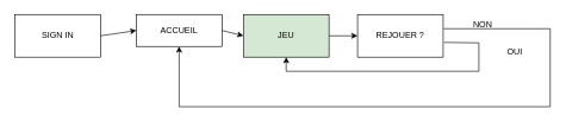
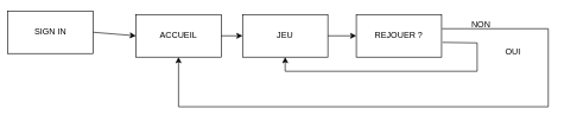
  <mxCell id="0" />
  <mxCell id="1" parent="0" />
- <mxCell id="2" value="SIGN IN" style="rounded=0;whiteSpace=wrap;html=1;" vertex="1" parent="1"><mxGeometry x="20" y="20" width="120" height="60" as="geometry" /></mxCell>
- <mxCell id="3" value="ACCUEIL" style="rounded=0;whiteSpace=wrap;html=1;" vertex="1" parent="1"><mxGeometry x="190" y="20" width="120" height="45" as="geometry" /></mxCell>
- <mxCell id="4" value="JEU" style="rounded=0;whiteSpace=wrap;html=1;fillColor=#d5e8d4;" vertex="1" parent="1"><mxGeometry x="340" y="20" width="120" height="60" as="geometry" /></mxCell>
+ <mxCell id="2" value="SIGN IN" style="rounded=0;whiteSpace=wrap;html=1;" vertex="1" parent="1"><mxGeometry x="10" y="15" width="120" height="60" as="geometry" /></mxCell>
+ <mxCell id="3" value="ACCUEIL" style="rounded=0;whiteSpace=wrap;html=1;" vertex="1" parent="1"><mxGeometry x="190" y="20" width="120" height="60" as="geometry" /></mxCell>
+ <mxCell id="4" value="JEU" style="rounded=0;whiteSpace=wrap;html=1;" vertex="1" parent="1"><mxGeometry x="340" y="20" width="120" height="60" as="geometry" /></mxCell>
  <mxCell id="5" value="REJOUER ?" style="rounded=0;whiteSpace=wrap;html=1;" vertex="1" parent="1"><mxGeometry x="500" y="20" width="120" height="60" as="geometry" /></mxCell>
  <mxCell id="6" value="" style="endArrow=classic;html=1;rounded=0;exitX=1;exitY=0.5;exitDx=0;exitDy=0;" edge="1" parent="1" source="3"><mxGeometry width="50" height="50" relative="1" as="geometry"><mxPoint x="260" y="160" as="sourcePoint" /><mxPoint x="340" y="50" as="targetPoint" /></mxGeometry></mxCell>
  <mxCell id="7" value="" style="endArrow=classic;html=1;rounded=0;exitX=1.012;exitY=0.655;exitDx=0;exitDy=0;entryX=0.5;entryY=1;entryDx=0;entryDy=0;exitPerimeter=0;" edge="1" parent="1" source="5" target="4"><mxGeometry width="50" height="50" relative="1" as="geometry"><mxPoint x="340" y="60" as="sourcePoint" /><mxPoint x="374" y="60" as="targetPoint" /><Array as="points"><mxPoint x="670" y="60" /><mxPoint x="670" y="100" /><mxPoint x="400" y="100" /></Array></mxGeometry></mxCell>
  <mxCell id="8" value="" style="endArrow=classic;html=1;rounded=0;exitX=1.006;exitY=0.333;exitDx=0;exitDy=0;entryX=0.5;entryY=1;entryDx=0;entryDy=0;exitPerimeter=0;" edge="1" parent="1" source="5" target="3"><mxGeometry width="50" height="50" relative="1" as="geometry"><mxPoint x="489" y="120" as="sourcePoint" /><mxPoint x="269" y="150" as="targetPoint" /><Array as="points"><mxPoint x="770" y="40" /><mxPoint x="770" y="150" /><mxPoint x="250" y="150" /></Array></mxGeometry></mxCell>
  <mxCell id="9" value="NON" style="text;html=1;align=center;verticalAlign=middle;resizable=0;points=[];autosize=1;strokeColor=none;fillColor=none;" vertex="1" parent="1"><mxGeometry x="650" y="20" width="50" height="30" as="geometry" /></mxCell>
  <mxCell id="10" value="OUI" style="text;html=1;align=center;verticalAlign=middle;resizable=0;points=[];autosize=1;strokeColor=none;fillColor=none;" vertex="1" parent="1"><mxGeometry x="700" y="58" width="40" height="30" as="geometry" /></mxCell>
  <mxCell id="11" value="" style="endArrow=classic;html=1;rounded=0;exitX=1;exitY=0.5;exitDx=0;exitDy=0;entryX=0;entryY=0.5;entryDx=0;entryDy=0;" edge="1" parent="1" source="2" target="3"><mxGeometry width="50" height="50" relative="1" as="geometry"><mxPoint x="310" y="40" as="sourcePoint" /><mxPoint x="344" y="40" as="targetPoint" /></mxGeometry></mxCell>
  <mxCell id="12" value="" style="endArrow=classic;html=1;rounded=0;exitX=1;exitY=0.5;exitDx=0;exitDy=0;entryX=0;entryY=0.5;entryDx=0;entryDy=0;" edge="1" parent="1" source="4" target="5"><mxGeometry width="50" height="50" relative="1" as="geometry"><mxPoint x="360" y="30" as="sourcePoint" /><mxPoint x="394" y="30" as="targetPoint" /></mxGeometry></mxCell>
